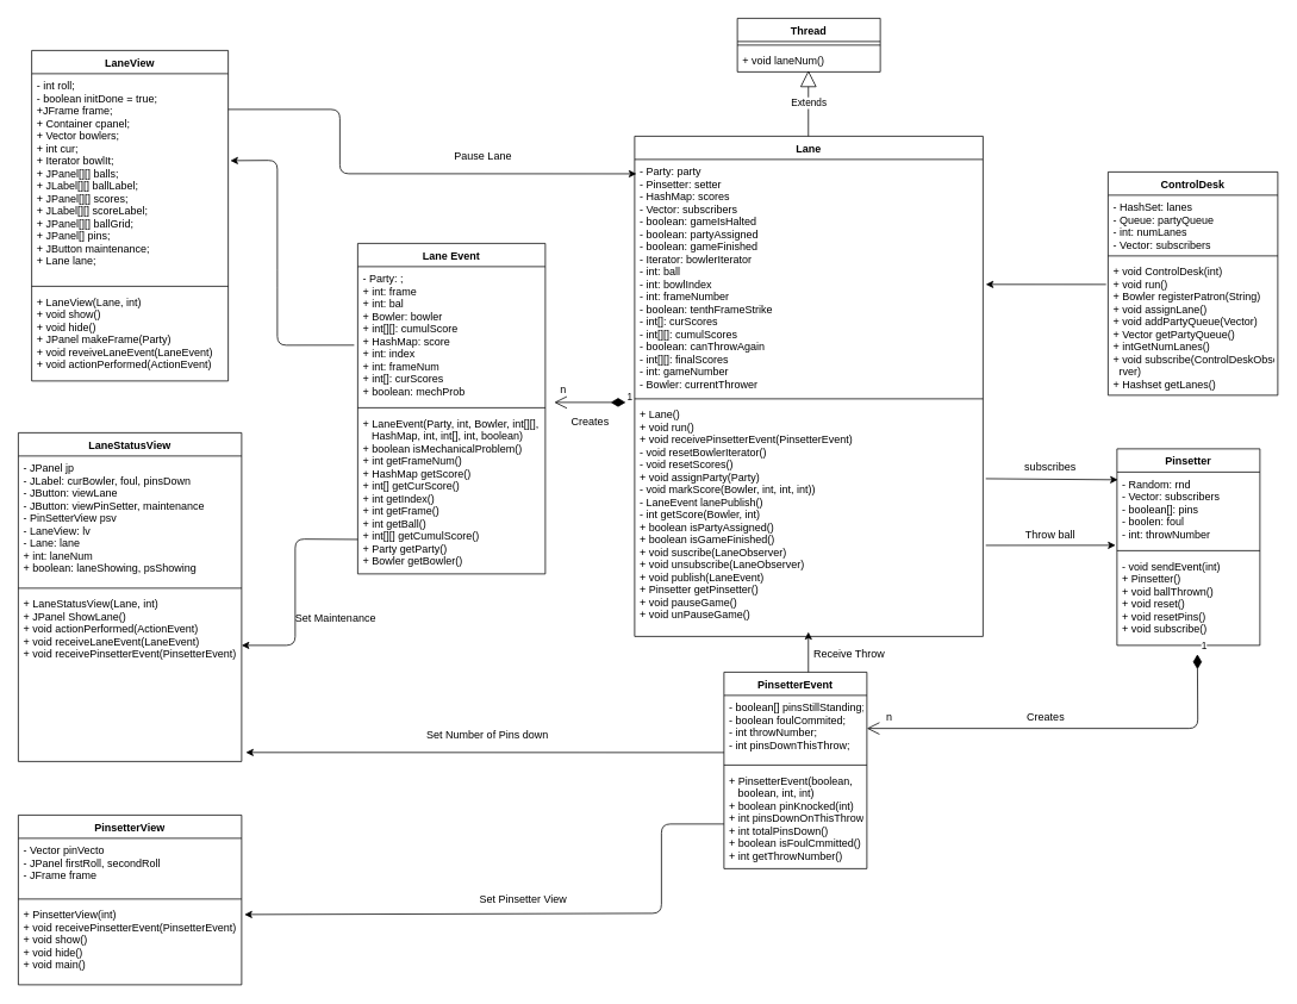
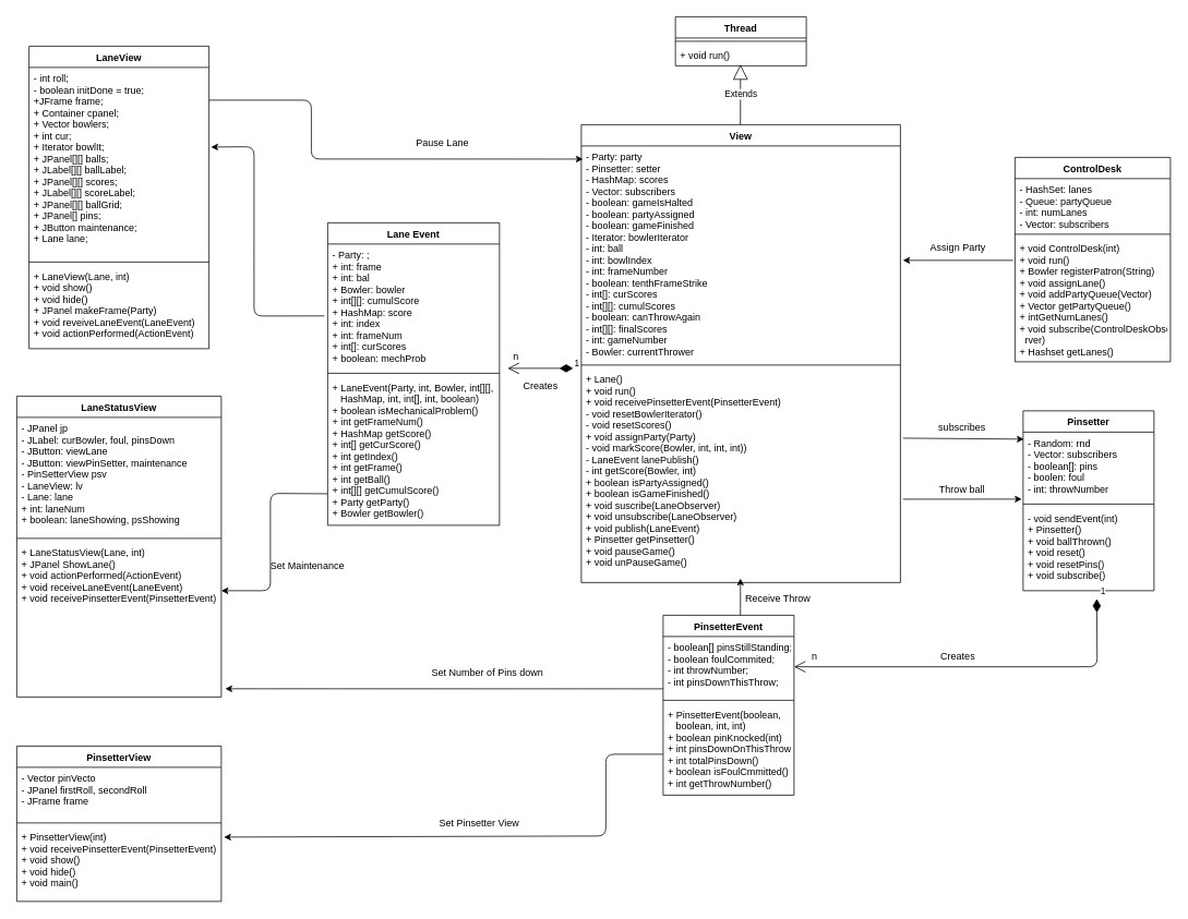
  <mxCell id="0" />
  <mxCell id="1" parent="0" />
- <mxCell id="2" value="Lane" style="swimlane;fontStyle=1;align=center;verticalAlign=top;childLayout=stackLayout;horizontal=1;startSize=26;horizontalStack=0;resizeParent=1;resizeParentMax=0;resizeLast=0;collapsible=1;marginBottom=0;" vertex="1" parent="1"><mxGeometry x="710" y="152" width="390" height="560" as="geometry" /></mxCell>
+ <mxCell id="2" value="View" style="swimlane;fontStyle=1;align=center;verticalAlign=top;childLayout=stackLayout;horizontal=1;startSize=26;horizontalStack=0;resizeParent=1;resizeParentMax=0;resizeLast=0;collapsible=1;marginBottom=0;" vertex="1" parent="1"><mxGeometry x="710" y="152" width="390" height="560" as="geometry" /></mxCell>
  <mxCell id="3" value="- Party: party&#10;- Pinsetter: setter&#10;- HashMap: scores&#10;- Vector: subscribers&#10;- boolean: gameIsHalted&#10;- boolean: partyAssigned&#10;- boolean: gameFinished&#10;- Iterator: bowlerIterator&#10;- int: ball&#10;- int: bowlIndex&#10;- int: frameNumber&#10;- boolean: tenthFrameStrike&#10;- int[]: curScores&#10;- int[][]: cumulScores&#10;- boolean: canThrowAgain&#10;- int[][]: finalScores&#10;- int: gameNumber&#10;- Bowler: currentThrower" style="text;strokeColor=none;fillColor=none;align=left;verticalAlign=top;spacingLeft=4;spacingRight=4;overflow=hidden;rotatable=0;points=[[0,0.5],[1,0.5]];portConstraint=eastwest;" vertex="1" parent="2"><mxGeometry y="26" width="390" height="264" as="geometry" /></mxCell>
  <mxCell id="4" value="" style="line;strokeWidth=1;fillColor=none;align=left;verticalAlign=middle;spacingTop=-1;spacingLeft=3;spacingRight=3;rotatable=0;labelPosition=right;points=[];portConstraint=eastwest;" vertex="1" parent="2"><mxGeometry y="290" width="390" height="8" as="geometry" /></mxCell>
  <mxCell id="5" value="1" style="endArrow=open;html=1;endSize=12;startArrow=diamondThin;startSize=14;startFill=1;edgeStyle=orthogonalEdgeStyle;align=left;verticalAlign=bottom;" edge="1" parent="2"><mxGeometry x="-1" y="3" relative="1" as="geometry"><mxPoint x="-10" y="298" as="sourcePoint" /><mxPoint x="-90" y="298" as="targetPoint" /></mxGeometry></mxCell>
  <mxCell id="6" value="+ Lane()&#10;+ void run()&#10;+ void receivePinsetterEvent(PinsetterEvent)&#10;- void resetBowlerIterator()&#10;- void resetScores()&#10;+ void assignParty(Party)&#10;- void markScore(Bowler, int, int, int))&#10;- LaneEvent lanePublish()&#10;- int getScore(Bowler, int)&#10;+ boolean isPartyAssigned()&#10;+ boolean isGameFinished()&#10;+ void suscribe(LaneObserver)&#10;+ void unsubscribe(LaneObserver)&#10;+ void publish(LaneEvent)&#10;+ Pinsetter getPinsetter()&#10;+ void pauseGame()&#10;+ void unPauseGame()" style="text;strokeColor=none;fillColor=none;align=left;verticalAlign=top;spacingLeft=4;spacingRight=4;overflow=hidden;rotatable=0;points=[[0,0.5],[1,0.5]];portConstraint=eastwest;" vertex="1" parent="2"><mxGeometry y="298" width="390" height="262" as="geometry" /></mxCell>
  <mxCell id="7" value="Extends" style="endArrow=block;endSize=16;endFill=0;html=1;exitX=0.431;exitY=-0.002;exitDx=0;exitDy=0;exitPerimeter=0;" edge="1" parent="1"><mxGeometry width="160" relative="1" as="geometry"><mxPoint x="904.5" y="152.004" as="sourcePoint" /><mxPoint x="904.54" y="78.44" as="targetPoint" /></mxGeometry></mxCell>
  <mxCell id="8" value="Thread" style="swimlane;fontStyle=1;align=center;verticalAlign=top;childLayout=stackLayout;horizontal=1;startSize=26;horizontalStack=0;resizeParent=1;resizeParentMax=0;resizeLast=0;collapsible=1;marginBottom=0;" vertex="1" parent="1"><mxGeometry x="825" y="20" width="160" height="60" as="geometry" /></mxCell>
  <mxCell id="9" value="" style="line;strokeWidth=1;fillColor=none;align=left;verticalAlign=middle;spacingTop=-1;spacingLeft=3;spacingRight=3;rotatable=0;labelPosition=right;points=[];portConstraint=eastwest;" vertex="1" parent="8"><mxGeometry y="26" width="160" height="8" as="geometry" /></mxCell>
- <mxCell id="10" value="+ void laneNum()" style="text;strokeColor=none;fillColor=none;align=left;verticalAlign=top;spacingLeft=4;spacingRight=4;overflow=hidden;rotatable=0;points=[[0,0.5],[1,0.5]];portConstraint=eastwest;" vertex="1" parent="8"><mxGeometry y="34" width="160" height="26" as="geometry" /></mxCell>
+ <mxCell id="10" value="+ void run()" style="text;strokeColor=none;fillColor=none;align=left;verticalAlign=top;spacingLeft=4;spacingRight=4;overflow=hidden;rotatable=0;points=[[0,0.5],[1,0.5]];portConstraint=eastwest;" vertex="1" parent="8"><mxGeometry y="34" width="160" height="26" as="geometry" /></mxCell>
  <mxCell id="11" value="" style="endArrow=classic;html=1;entryX=1.008;entryY=0.53;entryDx=0;entryDy=0;entryPerimeter=0;exitX=-0.012;exitY=0.184;exitDx=0;exitDy=0;exitPerimeter=0;" edge="1" parent="1" source="15" target="3"><mxGeometry width="50" height="50" relative="1" as="geometry"><mxPoint x="1090" y="482" as="sourcePoint" /><mxPoint x="1140" y="432" as="targetPoint" /></mxGeometry></mxCell>
  <mxCell id="12" value="ControlDesk" style="swimlane;fontStyle=1;align=center;verticalAlign=top;childLayout=stackLayout;horizontal=1;startSize=26;horizontalStack=0;resizeParent=1;resizeParentMax=0;resizeLast=0;collapsible=1;marginBottom=0;" vertex="1" parent="1"><mxGeometry x="1240" y="192" width="190" height="250" as="geometry" /></mxCell>
  <mxCell id="13" value="- HashSet: lanes&#10;- Queue: partyQueue&#10;- int: numLanes&#10;- Vector: subscribers" style="text;strokeColor=none;fillColor=none;align=left;verticalAlign=top;spacingLeft=4;spacingRight=4;overflow=hidden;rotatable=0;points=[[0,0.5],[1,0.5]];portConstraint=eastwest;" vertex="1" parent="12"><mxGeometry y="26" width="190" height="64" as="geometry" /></mxCell>
  <mxCell id="14" value="" style="line;strokeWidth=1;fillColor=none;align=left;verticalAlign=middle;spacingTop=-1;spacingLeft=3;spacingRight=3;rotatable=0;labelPosition=right;points=[];portConstraint=eastwest;" vertex="1" parent="12"><mxGeometry y="90" width="190" height="8" as="geometry" /></mxCell>
  <mxCell id="15" value="+ void ControlDesk(int)&#10;+ void run()&#10;+ Bowler registerPatron(String)&#10;+ void assignLane()&#10;+ void addPartyQueue(Vector)&#10;+ Vector getPartyQueue()&#10;+ intGetNumLanes()&#10;+ void subscribe(ControlDeskObse&#10;  rver)&#10;+ Hashset getLanes()" style="text;strokeColor=none;fillColor=none;align=left;verticalAlign=top;spacingLeft=4;spacingRight=4;overflow=hidden;rotatable=0;points=[[0,0.5],[1,0.5]];portConstraint=eastwest;" vertex="1" parent="12"><mxGeometry y="98" width="190" height="152" as="geometry" /></mxCell>
+ <mxCell id="16" value="Assign Party" style="text;html=1;align=center;verticalAlign=middle;resizable=0;points=[];autosize=1;" vertex="1" parent="1"><mxGeometry x="1130" y="292" width="80" height="20" as="geometry" /></mxCell>
  <mxCell id="17" value="Pinsetter" style="swimlane;fontStyle=1;align=center;verticalAlign=top;childLayout=stackLayout;horizontal=1;startSize=26;horizontalStack=0;resizeParent=1;resizeParentMax=0;resizeLast=0;collapsible=1;marginBottom=0;" vertex="1" parent="1"><mxGeometry x="1250" y="502" width="160" height="220" as="geometry" /></mxCell>
  <mxCell id="18" value="- Random: rnd&#10;- Vector: subscribers&#10;- boolean[]: pins&#10;- boolen: foul&#10;- int: throwNumber" style="text;strokeColor=none;fillColor=none;align=left;verticalAlign=top;spacingLeft=4;spacingRight=4;overflow=hidden;rotatable=0;points=[[0,0.5],[1,0.5]];portConstraint=eastwest;" vertex="1" parent="17"><mxGeometry y="26" width="160" height="84" as="geometry" /></mxCell>
  <mxCell id="19" value="" style="line;strokeWidth=1;fillColor=none;align=left;verticalAlign=middle;spacingTop=-1;spacingLeft=3;spacingRight=3;rotatable=0;labelPosition=right;points=[];portConstraint=eastwest;" vertex="1" parent="17"><mxGeometry y="110" width="160" height="8" as="geometry" /></mxCell>
  <mxCell id="20" value="- void sendEvent(int)&#10;+ Pinsetter()&#10;+ void ballThrown()&#10;+ void reset() &#10;+ void resetPins()&#10;+ void subscribe()" style="text;strokeColor=none;fillColor=none;align=left;verticalAlign=top;spacingLeft=4;spacingRight=4;overflow=hidden;rotatable=0;points=[[0,0.5],[1,0.5]];portConstraint=eastwest;" vertex="1" parent="17"><mxGeometry y="118" width="160" height="102" as="geometry" /></mxCell>
  <mxCell id="21" value="" style="endArrow=classic;html=1;exitX=1.008;exitY=0.326;exitDx=0;exitDy=0;exitPerimeter=0;entryX=0.006;entryY=0.103;entryDx=0;entryDy=0;entryPerimeter=0;" edge="1" parent="1" source="6" target="18"><mxGeometry width="50" height="50" relative="1" as="geometry"><mxPoint x="1070" y="482" as="sourcePoint" /><mxPoint x="1240" y="535" as="targetPoint" /></mxGeometry></mxCell>
  <mxCell id="22" value="" style="endArrow=classic;html=1;exitX=1.008;exitY=0.611;exitDx=0;exitDy=0;exitPerimeter=0;entryX=-0.01;entryY=0.976;entryDx=0;entryDy=0;entryPerimeter=0;" edge="1" parent="1" source="6" target="18"><mxGeometry width="50" height="50" relative="1" as="geometry"><mxPoint x="1070" y="482" as="sourcePoint" /><mxPoint x="1120" y="432" as="targetPoint" /></mxGeometry></mxCell>
  <mxCell id="23" value="subscribes&lt;br&gt;" style="text;html=1;align=center;verticalAlign=middle;resizable=0;points=[];autosize=1;" vertex="1" parent="1"><mxGeometry x="1140" y="512" width="70" height="20" as="geometry" /></mxCell>
  <mxCell id="24" value="Throw ball" style="text;html=1;align=center;verticalAlign=middle;resizable=0;points=[];autosize=1;" vertex="1" parent="1"><mxGeometry x="1140" y="588" width="70" height="20" as="geometry" /></mxCell>
  <mxCell id="25" value="Creates" style="text;html=1;align=center;verticalAlign=middle;resizable=0;points=[];autosize=1;" vertex="1" parent="1"><mxGeometry x="1140" y="792" width="60" height="20" as="geometry" /></mxCell>
  <mxCell id="26" value="Receive Throw" style="text;html=1;align=center;verticalAlign=middle;resizable=0;points=[];autosize=1;" vertex="1" parent="1"><mxGeometry x="900" y="722" width="100" height="20" as="geometry" /></mxCell>
- <mxCell id="27" value="Set Number of Pins down" style="text;html=1;align=center;verticalAlign=middle;resizable=0;points=[];autosize=1;" vertex="1" parent="1"><mxGeometry x="470" y="812" width="150" height="20" as="geometry" /></mxCell>
+ <mxCell id="27" value="Set Number of Pins down" style="text;html=1;align=center;verticalAlign=middle;resizable=0;points=[];autosize=1;" vertex="1" parent="1"><mxGeometry x="520" y="812" width="150" height="20" as="geometry" /></mxCell>
  <mxCell id="28" value="LaneStatusView" style="swimlane;fontStyle=1;align=center;verticalAlign=top;childLayout=stackLayout;horizontal=1;startSize=26;horizontalStack=0;resizeParent=1;resizeParentMax=0;resizeLast=0;collapsible=1;marginBottom=0;" vertex="1" parent="1"><mxGeometry x="20" y="484" width="250" height="368" as="geometry" /></mxCell>
  <mxCell id="29" value="- JPanel jp&#10;- JLabel: curBowler, foul, pinsDown&#10;- JButton: viewLane&#10;- JButton: viewPinSetter, maintenance&#10;- PinSetterView psv&#10;- LaneView: lv&#10;- Lane: lane&#10;+ int: laneNum&#10;+ boolean: laneShowing, psShowing&#10;" style="text;strokeColor=none;fillColor=none;align=left;verticalAlign=top;spacingLeft=4;spacingRight=4;overflow=hidden;rotatable=0;points=[[0,0.5],[1,0.5]];portConstraint=eastwest;" vertex="1" parent="28"><mxGeometry y="26" width="250" height="144" as="geometry" /></mxCell>
  <mxCell id="30" value="" style="line;strokeWidth=1;fillColor=none;align=left;verticalAlign=middle;spacingTop=-1;spacingLeft=3;spacingRight=3;rotatable=0;labelPosition=right;points=[];portConstraint=eastwest;" vertex="1" parent="28"><mxGeometry y="170" width="250" height="8" as="geometry" /></mxCell>
  <mxCell id="31" value="+ LaneStatusView(Lane, int)&#10;+ JPanel ShowLane()&#10;+ void actionPerformed(ActionEvent)&#10;+ void receiveLaneEvent(LaneEvent)&#10;+ void receivePinsetterEvent(PinsetterEvent)&#10; " style="text;strokeColor=none;fillColor=none;align=left;verticalAlign=top;spacingLeft=4;spacingRight=4;overflow=hidden;rotatable=0;points=[[0,0.5],[1,0.5]];portConstraint=eastwest;" vertex="1" parent="28"><mxGeometry y="178" width="250" height="190" as="geometry" /></mxCell>
  <mxCell id="32" value="PinsetterView" style="swimlane;fontStyle=1;align=center;verticalAlign=top;childLayout=stackLayout;horizontal=1;startSize=26;horizontalStack=0;resizeParent=1;resizeParentMax=0;resizeLast=0;collapsible=1;marginBottom=0;" vertex="1" parent="1"><mxGeometry x="20" y="912" width="250" height="190" as="geometry" /></mxCell>
  <mxCell id="33" value="- Vector pinVecto&#10;- JPanel firstRoll, secondRoll&#10;- JFrame frame&#10;" style="text;strokeColor=none;fillColor=none;align=left;verticalAlign=top;spacingLeft=4;spacingRight=4;overflow=hidden;rotatable=0;points=[[0,0.5],[1,0.5]];portConstraint=eastwest;" vertex="1" parent="32"><mxGeometry y="26" width="250" height="64" as="geometry" /></mxCell>
  <mxCell id="34" value="" style="line;strokeWidth=1;fillColor=none;align=left;verticalAlign=middle;spacingTop=-1;spacingLeft=3;spacingRight=3;rotatable=0;labelPosition=right;points=[];portConstraint=eastwest;" vertex="1" parent="32"><mxGeometry y="90" width="250" height="8" as="geometry" /></mxCell>
  <mxCell id="35" value="+ PinsetterView(int) &#10;+ void receivePinsetterEvent(PinsetterEvent)&#10;+ void show()&#10;+ void hide()&#10;+ void main()" style="text;strokeColor=none;fillColor=none;align=left;verticalAlign=top;spacingLeft=4;spacingRight=4;overflow=hidden;rotatable=0;points=[[0,0.5],[1,0.5]];portConstraint=eastwest;" vertex="1" parent="32"><mxGeometry y="98" width="250" height="92" as="geometry" /></mxCell>
  <mxCell id="36" value="Lane Event" style="swimlane;fontStyle=1;align=center;verticalAlign=top;childLayout=stackLayout;horizontal=1;startSize=26;horizontalStack=0;resizeParent=1;resizeParentMax=0;resizeLast=0;collapsible=1;marginBottom=0;" vertex="1" parent="1"><mxGeometry x="400" y="272" width="210" height="370" as="geometry" /></mxCell>
  <mxCell id="37" value="- Party: ;&#10;+ int: frame&#10;+ int: bal&#10;+ Bowler: bowler&#10;+ int[][]: cumulScore&#10;+ HashMap: score&#10;+ int: index&#10;+ int: frameNum&#10;+ int[]: curScores&#10;+ boolean: mechProb" style="text;strokeColor=none;fillColor=none;align=left;verticalAlign=top;spacingLeft=4;spacingRight=4;overflow=hidden;rotatable=0;points=[[0,0.5],[1,0.5]];portConstraint=eastwest;" vertex="1" parent="36"><mxGeometry y="26" width="210" height="154" as="geometry" /></mxCell>
  <mxCell id="38" value="" style="line;strokeWidth=1;fillColor=none;align=left;verticalAlign=middle;spacingTop=-1;spacingLeft=3;spacingRight=3;rotatable=0;labelPosition=right;points=[];portConstraint=eastwest;" vertex="1" parent="36"><mxGeometry y="180" width="210" height="8" as="geometry" /></mxCell>
  <mxCell id="39" value="+ LaneEvent(Party, int, Bowler, int[][], &#10;   HashMap, int, int[], int, boolean)&#10;+ boolean isMechanicalProblem()&#10;+ int getFrameNum()&#10;+ HashMap getScore()&#10;+ int[] getCurScore()&#10;+ int getIndex()&#10;+ int getFrame()&#10;+ int getBall()&#10;+ int[][] getCumulScore()&#10;+ Party getParty()&#10;+ Bowler getBowler()" style="text;strokeColor=none;fillColor=none;align=left;verticalAlign=top;spacingLeft=4;spacingRight=4;overflow=hidden;rotatable=0;points=[[0,0.5],[1,0.5]];portConstraint=eastwest;" vertex="1" parent="36"><mxGeometry y="188" width="210" height="182" as="geometry" /></mxCell>
  <mxCell id="40" value="" style="endArrow=classic;html=1;entryX=0;entryY=0.788;entryDx=0;entryDy=0;entryPerimeter=0;exitX=0;exitY=0.788;exitDx=0;exitDy=0;exitPerimeter=0;" edge="1" parent="36" source="39"><mxGeometry width="50" height="50" relative="1" as="geometry"><mxPoint x="-80" y="400" as="sourcePoint" /><mxPoint x="-130" y="450" as="targetPoint" /><Array as="points"><mxPoint x="-70" y="331" /><mxPoint x="-70" y="450" /></Array></mxGeometry></mxCell>
  <mxCell id="41" value="1" style="endArrow=open;html=1;endSize=12;startArrow=diamondThin;startSize=14;startFill=1;edgeStyle=orthogonalEdgeStyle;align=left;verticalAlign=bottom;entryX=1;entryY=0.5;entryDx=0;entryDy=0;" edge="1" parent="1" target="54"><mxGeometry x="-1" y="3" relative="1" as="geometry"><mxPoint x="1340" y="732" as="sourcePoint" /><mxPoint x="1500" y="862" as="targetPoint" /></mxGeometry></mxCell>
  <mxCell id="42" value="n" style="text;html=1;align=center;verticalAlign=middle;resizable=0;points=[];autosize=1;" vertex="1" parent="1"><mxGeometry x="985" y="792" width="20" height="20" as="geometry" /></mxCell>
  <mxCell id="43" value="n" style="text;html=1;align=center;verticalAlign=middle;resizable=0;points=[];autosize=1;" vertex="1" parent="1"><mxGeometry x="620" y="426" width="20" height="20" as="geometry" /></mxCell>
  <mxCell id="44" value="Creates" style="text;html=1;align=center;verticalAlign=middle;resizable=0;points=[];autosize=1;" vertex="1" parent="1"><mxGeometry x="630" y="462" width="60" height="20" as="geometry" /></mxCell>
  <mxCell id="45" value="LaneView" style="swimlane;fontStyle=1;align=center;verticalAlign=top;childLayout=stackLayout;horizontal=1;startSize=26;horizontalStack=0;resizeParent=1;resizeParentMax=0;resizeLast=0;collapsible=1;marginBottom=0;" vertex="1" parent="1"><mxGeometry x="35" y="56" width="220" height="370" as="geometry" /></mxCell>
  <mxCell id="46" value="- int roll;&#10;- boolean initDone = true;&#10;+JFrame frame;&#10;+ Container cpanel;&#10;+ Vector bowlers;&#10;+ int cur;&#10;+ Iterator bowlIt;&#10;+ JPanel[][] balls;&#10;+ JLabel[][] ballLabel;&#10;+ JPanel[][] scores;&#10;+ JLabel[][] scoreLabel;&#10;+ JPanel[][] ballGrid;&#10;+ JPanel[] pins;&#10;+ JButton maintenance;&#10;+ Lane lane;" style="text;strokeColor=none;fillColor=none;align=left;verticalAlign=top;spacingLeft=4;spacingRight=4;overflow=hidden;rotatable=0;points=[[0,0.5],[1,0.5]];portConstraint=eastwest;" vertex="1" parent="45"><mxGeometry y="26" width="220" height="234" as="geometry" /></mxCell>
  <mxCell id="47" value="" style="line;strokeWidth=1;fillColor=none;align=left;verticalAlign=middle;spacingTop=-1;spacingLeft=3;spacingRight=3;rotatable=0;labelPosition=right;points=[];portConstraint=eastwest;" vertex="1" parent="45"><mxGeometry y="260" width="220" height="8" as="geometry" /></mxCell>
  <mxCell id="48" value="+ LaneView(Lane, int)&#10;+ void show()&#10;+ void hide()&#10;+ JPanel makeFrame(Party)&#10;+ void reveiveLaneEvent(LaneEvent)&#10;+ void actionPerformed(ActionEvent)" style="text;strokeColor=none;fillColor=none;align=left;verticalAlign=top;spacingLeft=4;spacingRight=4;overflow=hidden;rotatable=0;points=[[0,0.5],[1,0.5]];portConstraint=eastwest;" vertex="1" parent="45"><mxGeometry y="268" width="220" height="102" as="geometry" /></mxCell>
  <mxCell id="49" value="Set Maintenance" style="text;html=1;align=center;verticalAlign=middle;resizable=0;points=[];autosize=1;" vertex="1" parent="1"><mxGeometry x="320" y="682" width="110" height="20" as="geometry" /></mxCell>
  <mxCell id="50" value="" style="endArrow=classic;html=1;entryX=0.005;entryY=0.061;entryDx=0;entryDy=0;entryPerimeter=0;" edge="1" parent="1" target="3"><mxGeometry width="50" height="50" relative="1" as="geometry"><mxPoint x="255" y="122" as="sourcePoint" /><mxPoint x="305" y="72" as="targetPoint" /><Array as="points"><mxPoint x="380" y="122" /><mxPoint x="380" y="194" /></Array></mxGeometry></mxCell>
  <mxCell id="51" value="Pause Lane" style="text;html=1;align=center;verticalAlign=middle;resizable=0;points=[];autosize=1;" vertex="1" parent="1"><mxGeometry x="500" y="165" width="80" height="20" as="geometry" /></mxCell>
  <mxCell id="52" value="" style="endArrow=classic;html=1;exitX=-0.019;exitY=0.571;exitDx=0;exitDy=0;exitPerimeter=0;entryX=1.011;entryY=0.416;entryDx=0;entryDy=0;entryPerimeter=0;" edge="1" parent="1" source="37" target="46"><mxGeometry width="50" height="50" relative="1" as="geometry"><mxPoint x="350" y="102" as="sourcePoint" /><mxPoint x="300" y="152" as="targetPoint" /><Array as="points"><mxPoint x="310" y="386" /><mxPoint x="310" y="312" /><mxPoint x="310" y="179" /></Array></mxGeometry></mxCell>
  <mxCell id="53" value="PinsetterEvent" style="swimlane;fontStyle=1;align=center;verticalAlign=top;childLayout=stackLayout;horizontal=1;startSize=26;horizontalStack=0;resizeParent=1;resizeParentMax=0;resizeLast=0;collapsible=1;marginBottom=0;" vertex="1" parent="1"><mxGeometry x="810" y="752" width="160" height="220" as="geometry" /></mxCell>
  <mxCell id="54" value="- boolean[] pinsStillStanding;&#10;- boolean foulCommited;&#10;- int throwNumber;&#10;- int pinsDownThisThrow;" style="text;strokeColor=none;fillColor=none;align=left;verticalAlign=top;spacingLeft=4;spacingRight=4;overflow=hidden;rotatable=0;points=[[0,0.5],[1,0.5]];portConstraint=eastwest;" vertex="1" parent="53"><mxGeometry y="26" width="160" height="74" as="geometry" /></mxCell>
  <mxCell id="55" value="" style="endArrow=classic;html=1;entryX=1.019;entryY=0.947;entryDx=0;entryDy=0;entryPerimeter=0;" edge="1" parent="53" target="31"><mxGeometry width="50" height="50" relative="1" as="geometry"><mxPoint y="90" as="sourcePoint" /><mxPoint x="50" y="40" as="targetPoint" /></mxGeometry></mxCell>
  <mxCell id="56" value="" style="line;strokeWidth=1;fillColor=none;align=left;verticalAlign=middle;spacingTop=-1;spacingLeft=3;spacingRight=3;rotatable=0;labelPosition=right;points=[];portConstraint=eastwest;" vertex="1" parent="53"><mxGeometry y="100" width="160" height="8" as="geometry" /></mxCell>
  <mxCell id="57" value="" style="endArrow=classic;html=1;entryX=1.013;entryY=0.145;entryDx=0;entryDy=0;entryPerimeter=0;" edge="1" parent="53" target="35"><mxGeometry width="50" height="50" relative="1" as="geometry"><mxPoint y="170" as="sourcePoint" /><mxPoint x="50" y="120" as="targetPoint" /><Array as="points"><mxPoint x="-70" y="170" /><mxPoint x="-70" y="270" /></Array></mxGeometry></mxCell>
  <mxCell id="58" value="+ PinsetterEvent(boolean, &#10;   boolean, int, int)&#10;+ boolean pinKnocked(int)&#10;+ int pinsDownOnThisThrow()&#10;+ int totalPinsDown()&#10;+ boolean isFoulCmmitted()&#10;+ int getThrowNumber()" style="text;strokeColor=none;fillColor=none;align=left;verticalAlign=top;spacingLeft=4;spacingRight=4;overflow=hidden;rotatable=0;points=[[0,0.5],[1,0.5]];portConstraint=eastwest;" vertex="1" parent="53"><mxGeometry y="108" width="160" height="112" as="geometry" /></mxCell>
  <mxCell id="59" value="Set Pinsetter View" style="text;html=1;align=center;verticalAlign=middle;resizable=0;points=[];autosize=1;" vertex="1" parent="1"><mxGeometry x="530" y="997" width="110" height="20" as="geometry" /></mxCell>
  <mxCell id="60" value="" style="endArrow=classic;html=1;" edge="1" parent="1"><mxGeometry width="50" height="50" relative="1" as="geometry"><mxPoint x="904.5" y="752" as="sourcePoint" /><mxPoint x="904.5" y="707" as="targetPoint" /></mxGeometry></mxCell>
